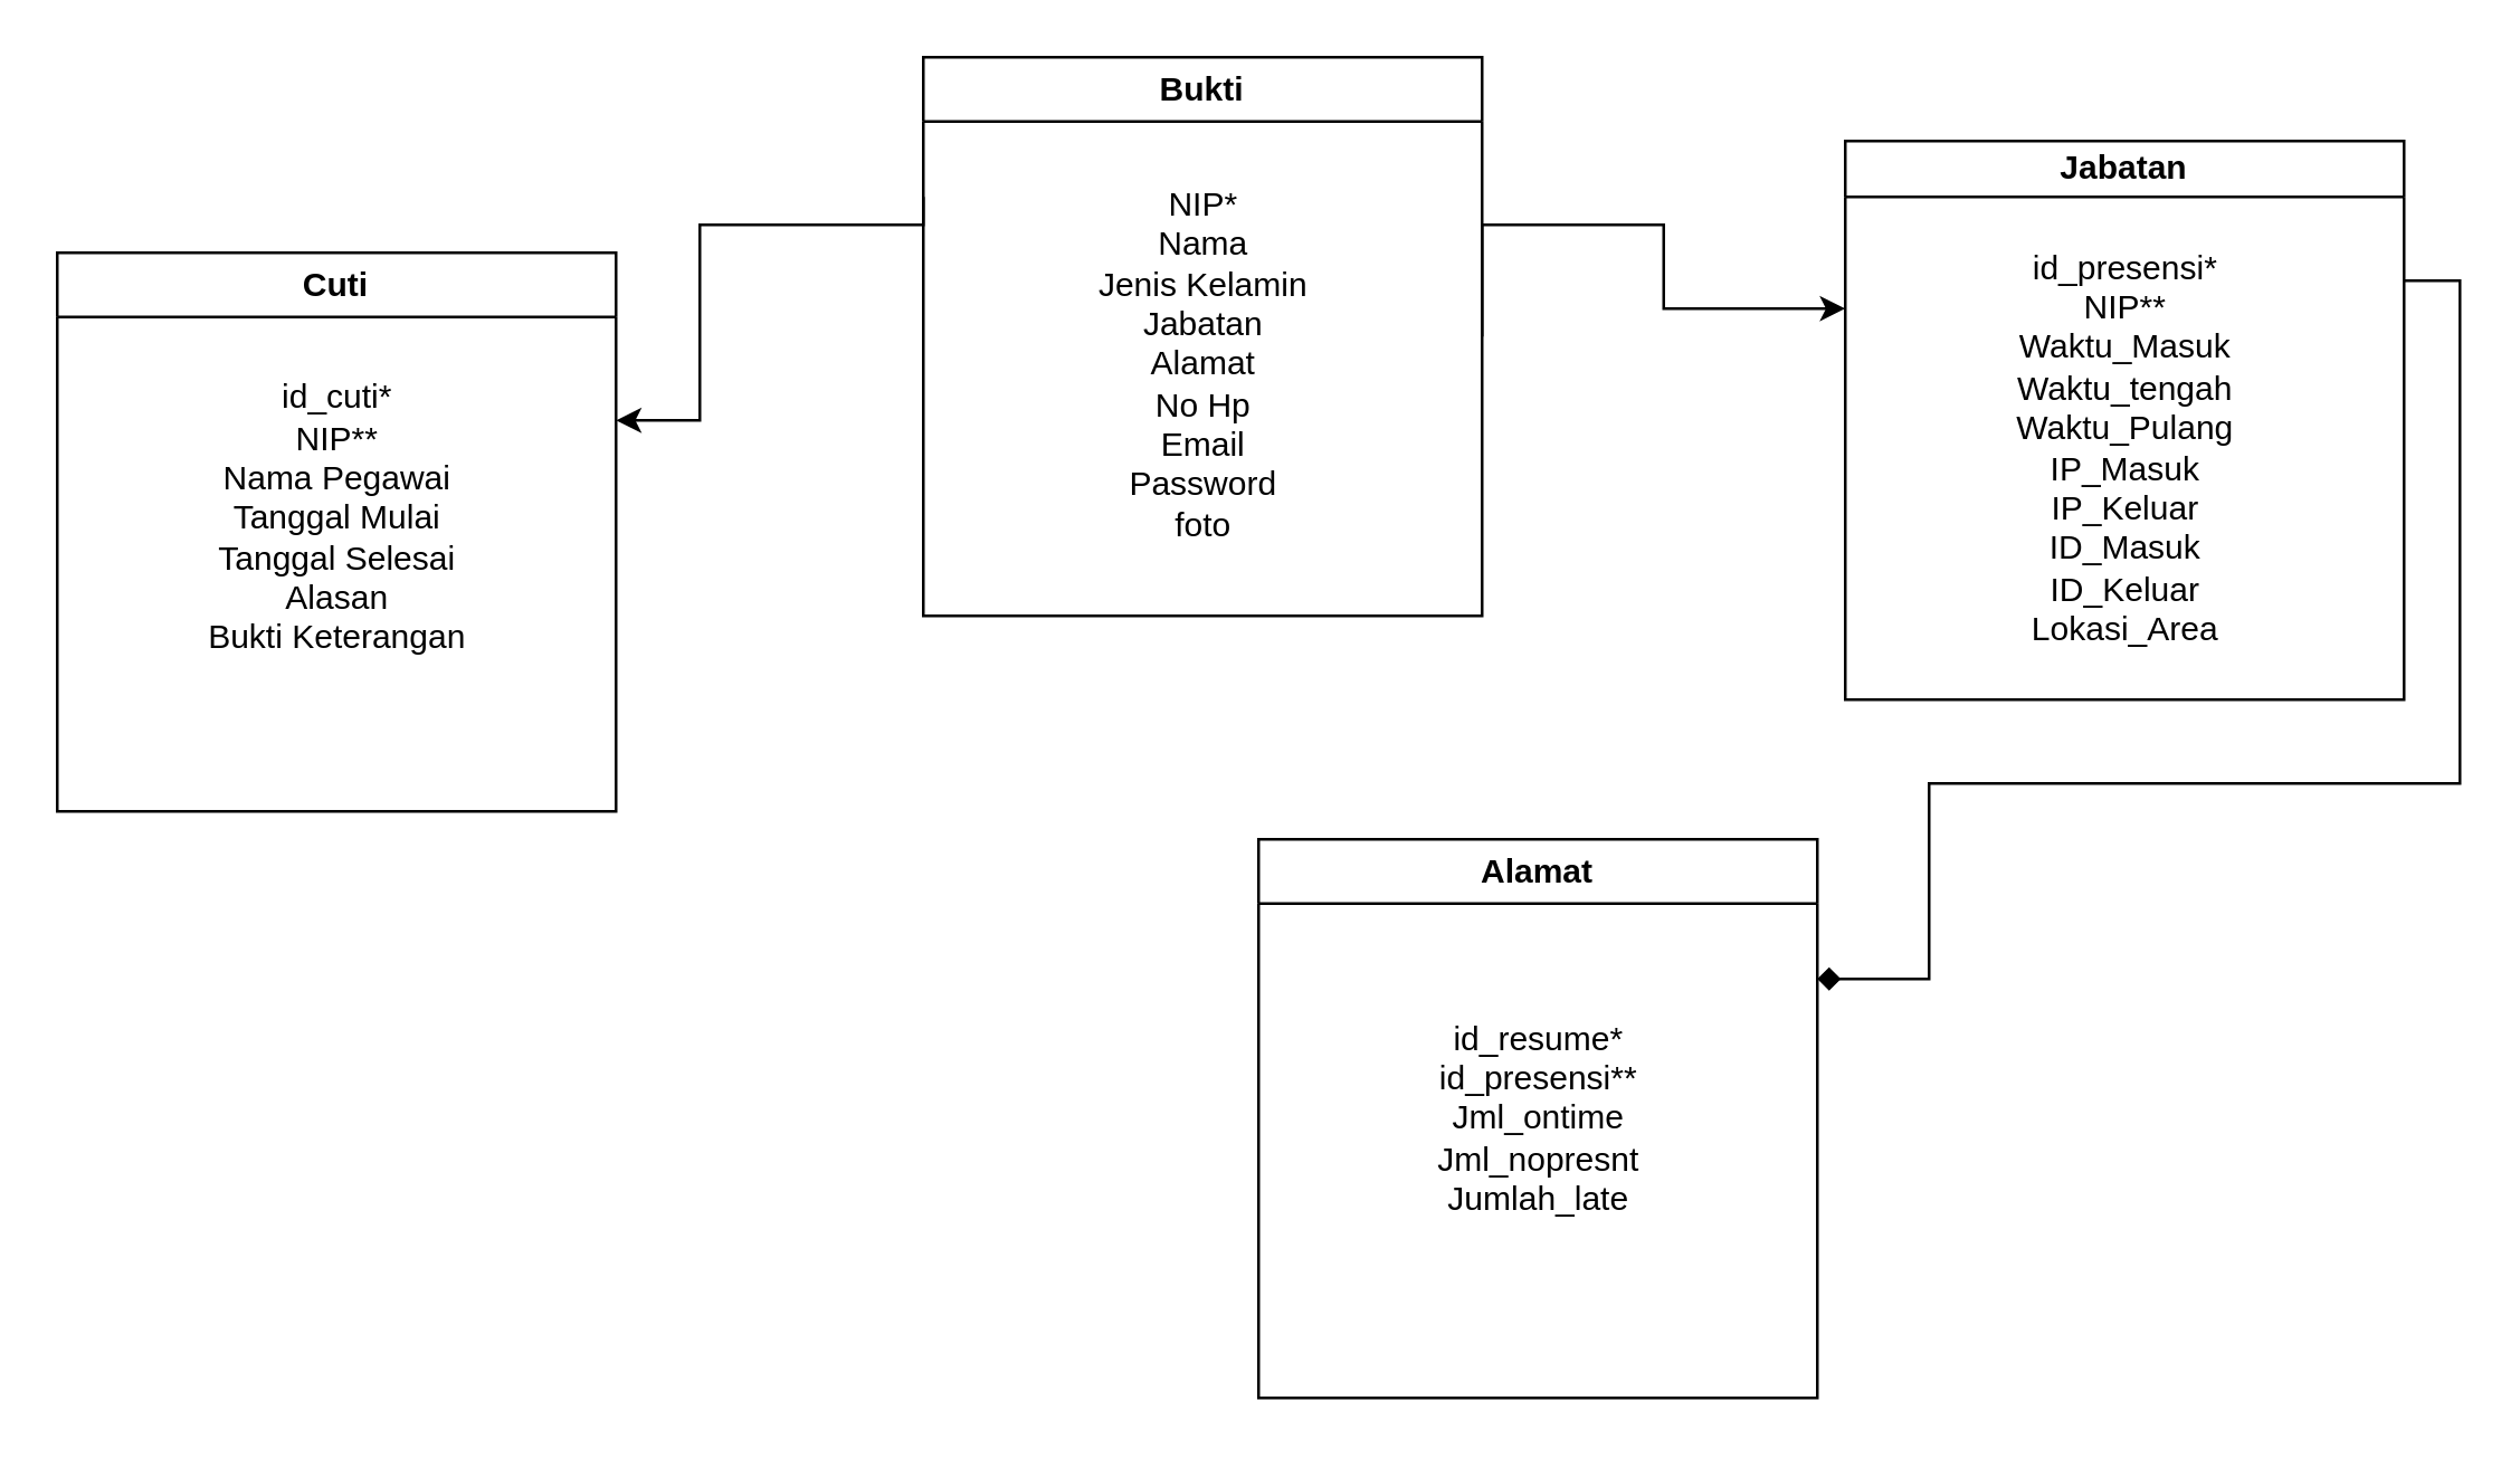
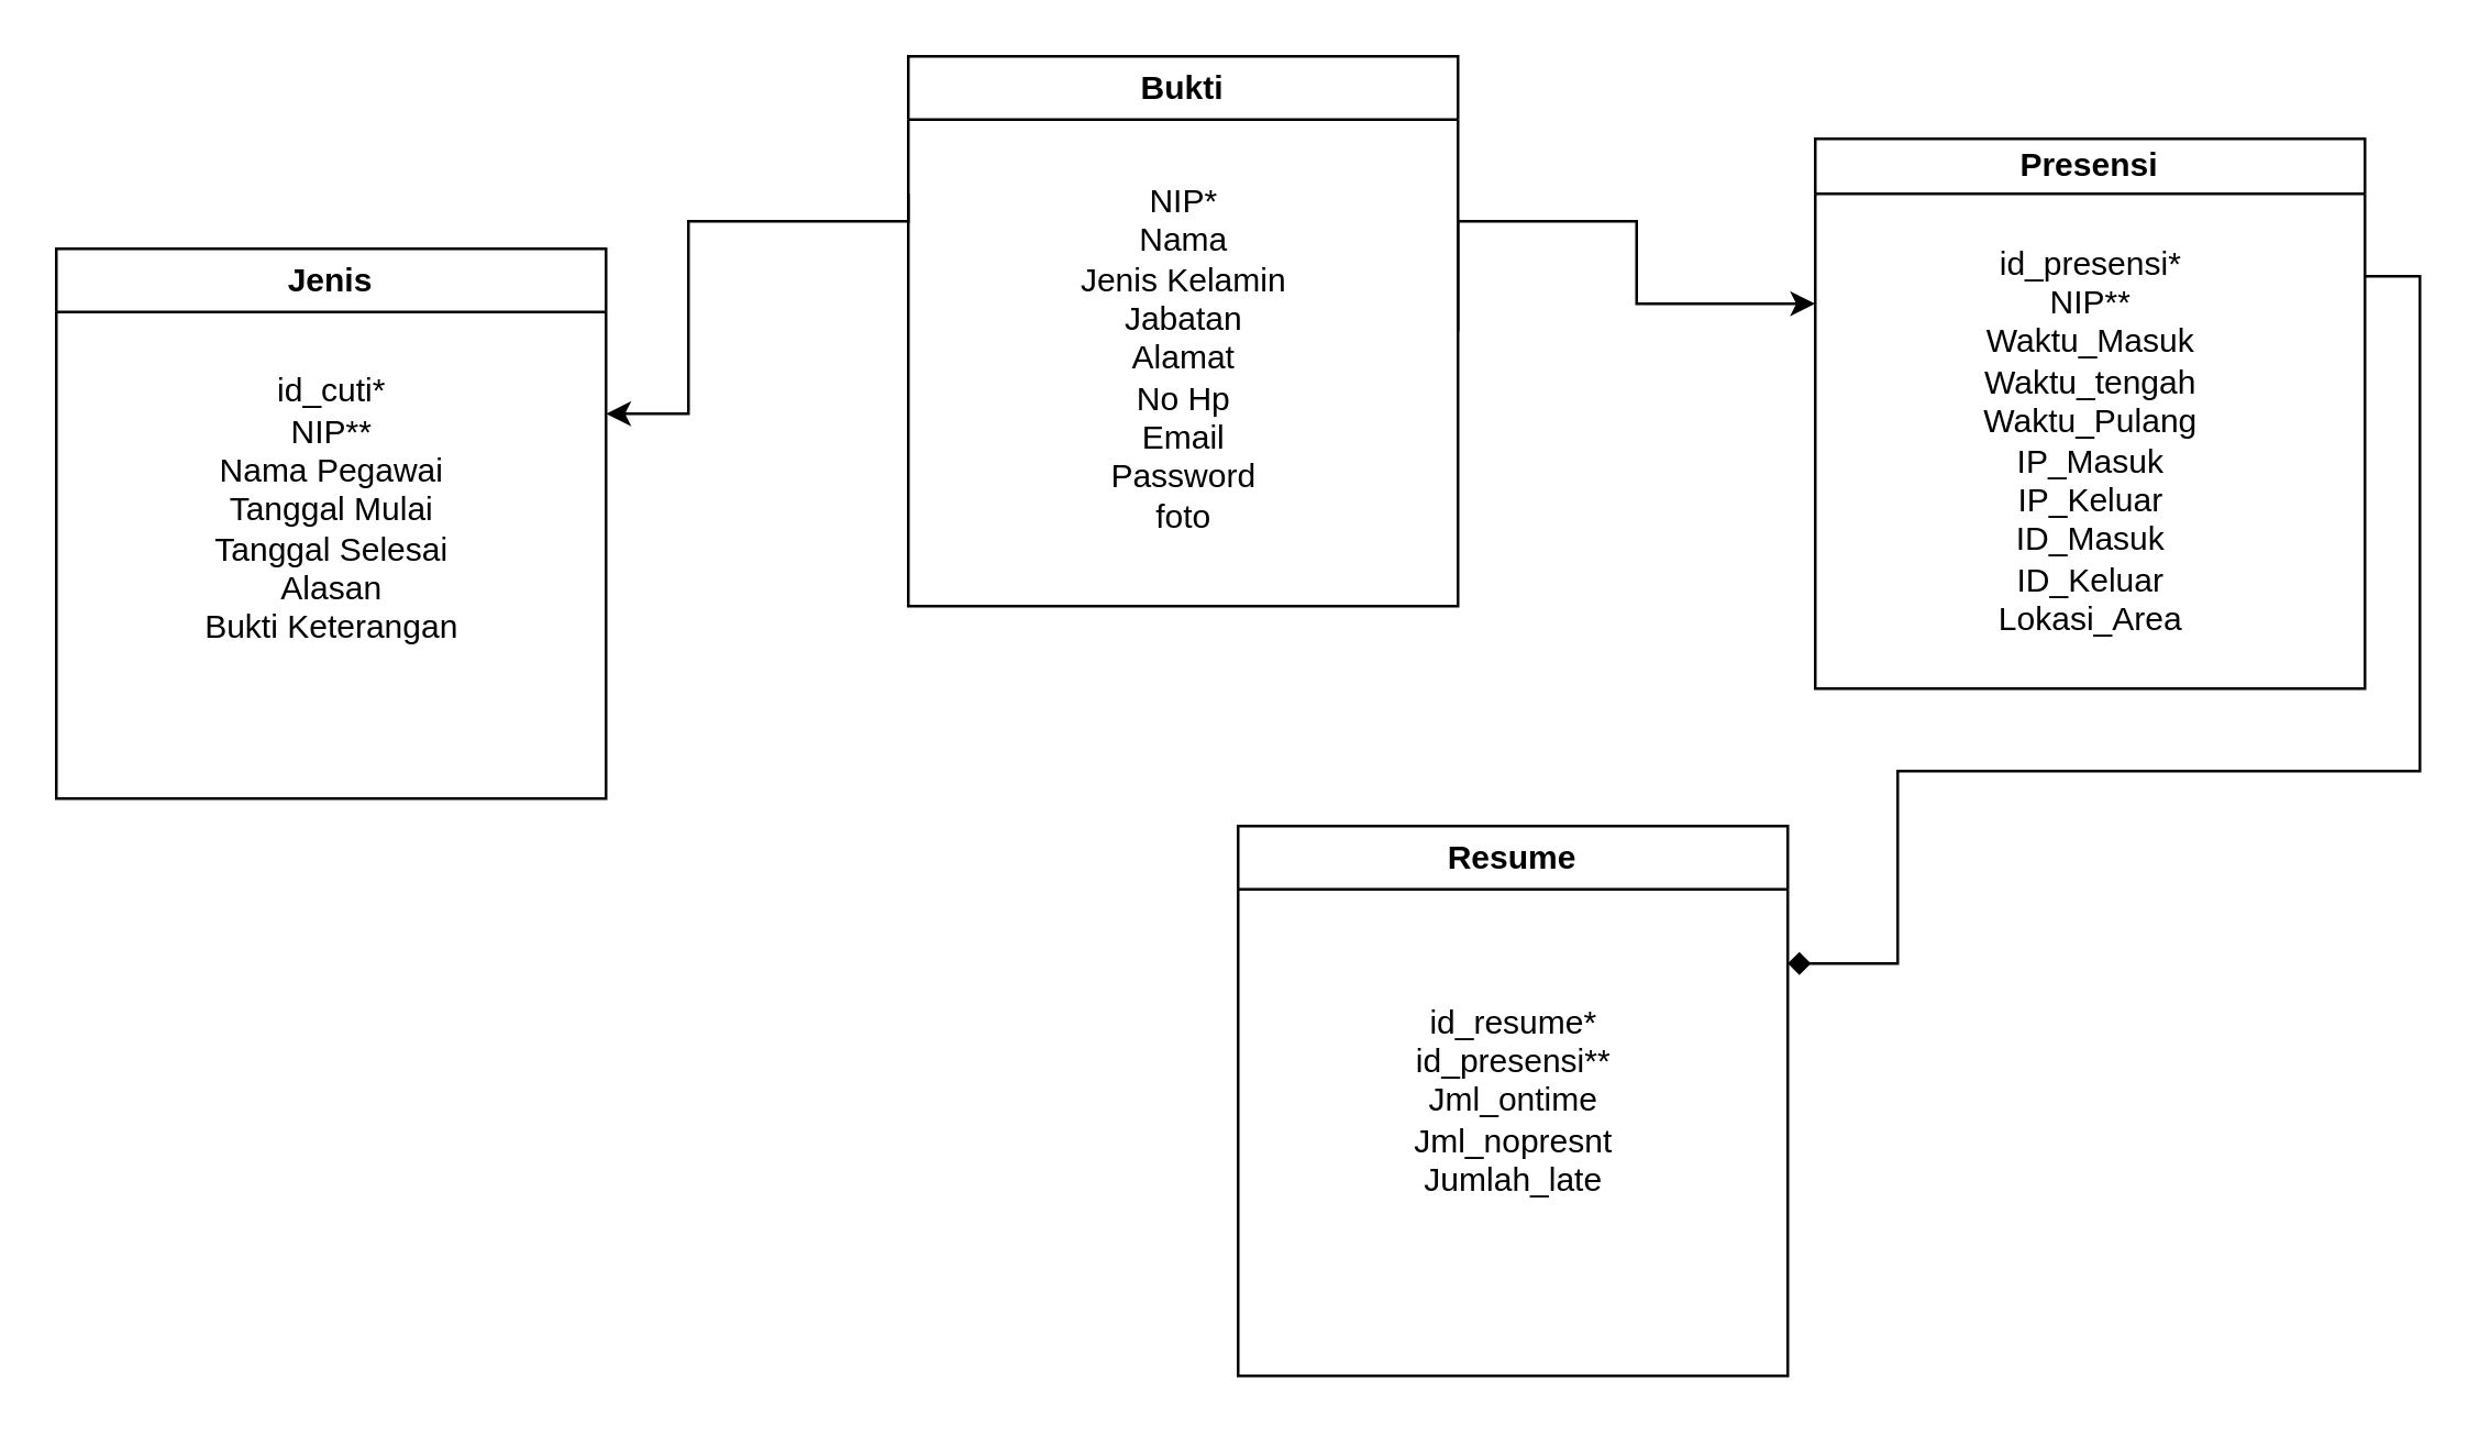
  <mxCell id="0" />
  <mxCell id="1" parent="0" />
- <mxCell id="2" value="Alamat" style="swimlane;whiteSpace=wrap;html=1;" parent="1" vertex="1"><mxGeometry x="450" y="300" width="200" height="200" as="geometry" /></mxCell>
+ <mxCell id="2" value="Resume" style="swimlane;whiteSpace=wrap;html=1;" parent="1" vertex="1"><mxGeometry x="450" y="300" width="200" height="200" as="geometry" /></mxCell>
  <mxCell id="3" value="id_resume*&lt;br&gt;id_presensi**&lt;br&gt;Jml_ontime&lt;br&gt;Jml_nopresnt&lt;br&gt;Jumlah_late&lt;br&gt;" style="text;html=1;align=center;verticalAlign=middle;resizable=0;points=[];autosize=1;strokeColor=none;fillColor=none;" parent="2" vertex="1"><mxGeometry x="50" y="55" width="100" height="90" as="geometry" /></mxCell>
  <mxCell id="4" style="edgeStyle=orthogonalEdgeStyle;rounded=0;orthogonalLoop=1;jettySize=auto;html=1;exitX=1;exitY=0.5;exitDx=0;exitDy=0;" parent="1" source="6" edge="1"><mxGeometry relative="1" as="geometry"><mxPoint x="660" y="110" as="targetPoint" /><Array as="points"><mxPoint x="530" y="80" /><mxPoint x="595" y="80" /><mxPoint x="595" y="110" /><mxPoint x="660" y="110" /></Array></mxGeometry></mxCell>
  <mxCell id="5" style="edgeStyle=orthogonalEdgeStyle;rounded=0;orthogonalLoop=1;jettySize=auto;html=1;" parent="1" edge="1"><mxGeometry relative="1" as="geometry"><mxPoint x="330" y="70" as="sourcePoint" /><mxPoint x="220" y="150" as="targetPoint" /><Array as="points"><mxPoint x="330" y="80" /><mxPoint x="250" y="80" /><mxPoint x="250" y="150" /></Array></mxGeometry></mxCell>
  <mxCell id="6" value="Bukti" style="swimlane;whiteSpace=wrap;html=1;" parent="1" vertex="1"><mxGeometry x="330" y="20" width="200" height="200" as="geometry" /></mxCell>
  <mxCell id="7" value="NIP*&lt;br&gt;Nama&lt;br&gt;Jenis Kelamin&lt;br&gt;Jabatan&lt;br&gt;Alamat&lt;br&gt;No Hp&lt;br&gt;Email&lt;br&gt;Password&lt;br&gt;foto" style="text;html=1;align=center;verticalAlign=middle;resizable=0;points=[];autosize=1;strokeColor=none;fillColor=none;" parent="6" vertex="1"><mxGeometry x="50" y="40" width="100" height="140" as="geometry" /></mxCell>
  <mxCell id="8" style="edgeStyle=orthogonalEdgeStyle;rounded=0;orthogonalLoop=1;jettySize=auto;html=1;exitX=1;exitY=0.25;exitDx=0;exitDy=0;entryX=1;entryY=0.25;entryDx=0;entryDy=0;endArrow=diamond;" parent="1" source="9" target="2" edge="1"><mxGeometry relative="1" as="geometry"><mxPoint x="690" y="370" as="targetPoint" /><Array as="points"><mxPoint x="880" y="100" /><mxPoint x="880" y="280" /><mxPoint x="690" y="280" /><mxPoint x="690" y="350" /></Array></mxGeometry></mxCell>
- <mxCell id="9" value="Jabatan" style="swimlane;whiteSpace=wrap;html=1;startSize=20;" parent="1" vertex="1"><mxGeometry x="660" y="50" width="200" height="200" as="geometry" /></mxCell>
+ <mxCell id="9" value="Presensi" style="swimlane;whiteSpace=wrap;html=1;startSize=20;" parent="1" vertex="1"><mxGeometry x="660" y="50" width="200" height="200" as="geometry" /></mxCell>
  <mxCell id="10" value="id_presensi*&lt;br&gt;NIP**&lt;br&gt;Waktu_Masuk&lt;br&gt;Waktu_tengah&lt;br&gt;Waktu_Pulang&lt;br&gt;IP_Masuk&lt;br&gt;IP_Keluar&lt;br&gt;ID_Masuk&lt;br&gt;ID_Keluar&lt;br&gt;Lokasi_Area" style="text;html=1;align=center;verticalAlign=middle;resizable=0;points=[];autosize=1;strokeColor=none;fillColor=none;" parent="9" vertex="1"><mxGeometry x="50" y="30" width="100" height="160" as="geometry" /></mxCell>
- <mxCell id="11" value="Cuti" style="swimlane;whiteSpace=wrap;html=1;" parent="1" vertex="1"><mxGeometry x="20" y="90" width="200" height="200" as="geometry" /></mxCell>
+ <mxCell id="11" value="Jenis" style="swimlane;whiteSpace=wrap;html=1;" parent="1" vertex="1"><mxGeometry x="20" y="90" width="200" height="200" as="geometry" /></mxCell>
  <mxCell id="12" value="id_cuti*&lt;br&gt;NIP**&lt;br&gt;Nama Pegawai&lt;br&gt;Tanggal Mulai&lt;br&gt;Tanggal Selesai&lt;br&gt;Alasan&lt;br&gt;Bukti Keterangan" style="text;html=1;align=center;verticalAlign=middle;resizable=0;points=[];autosize=1;strokeColor=none;fillColor=none;" parent="11" vertex="1"><mxGeometry x="40" y="40" width="120" height="110" as="geometry" /></mxCell>
